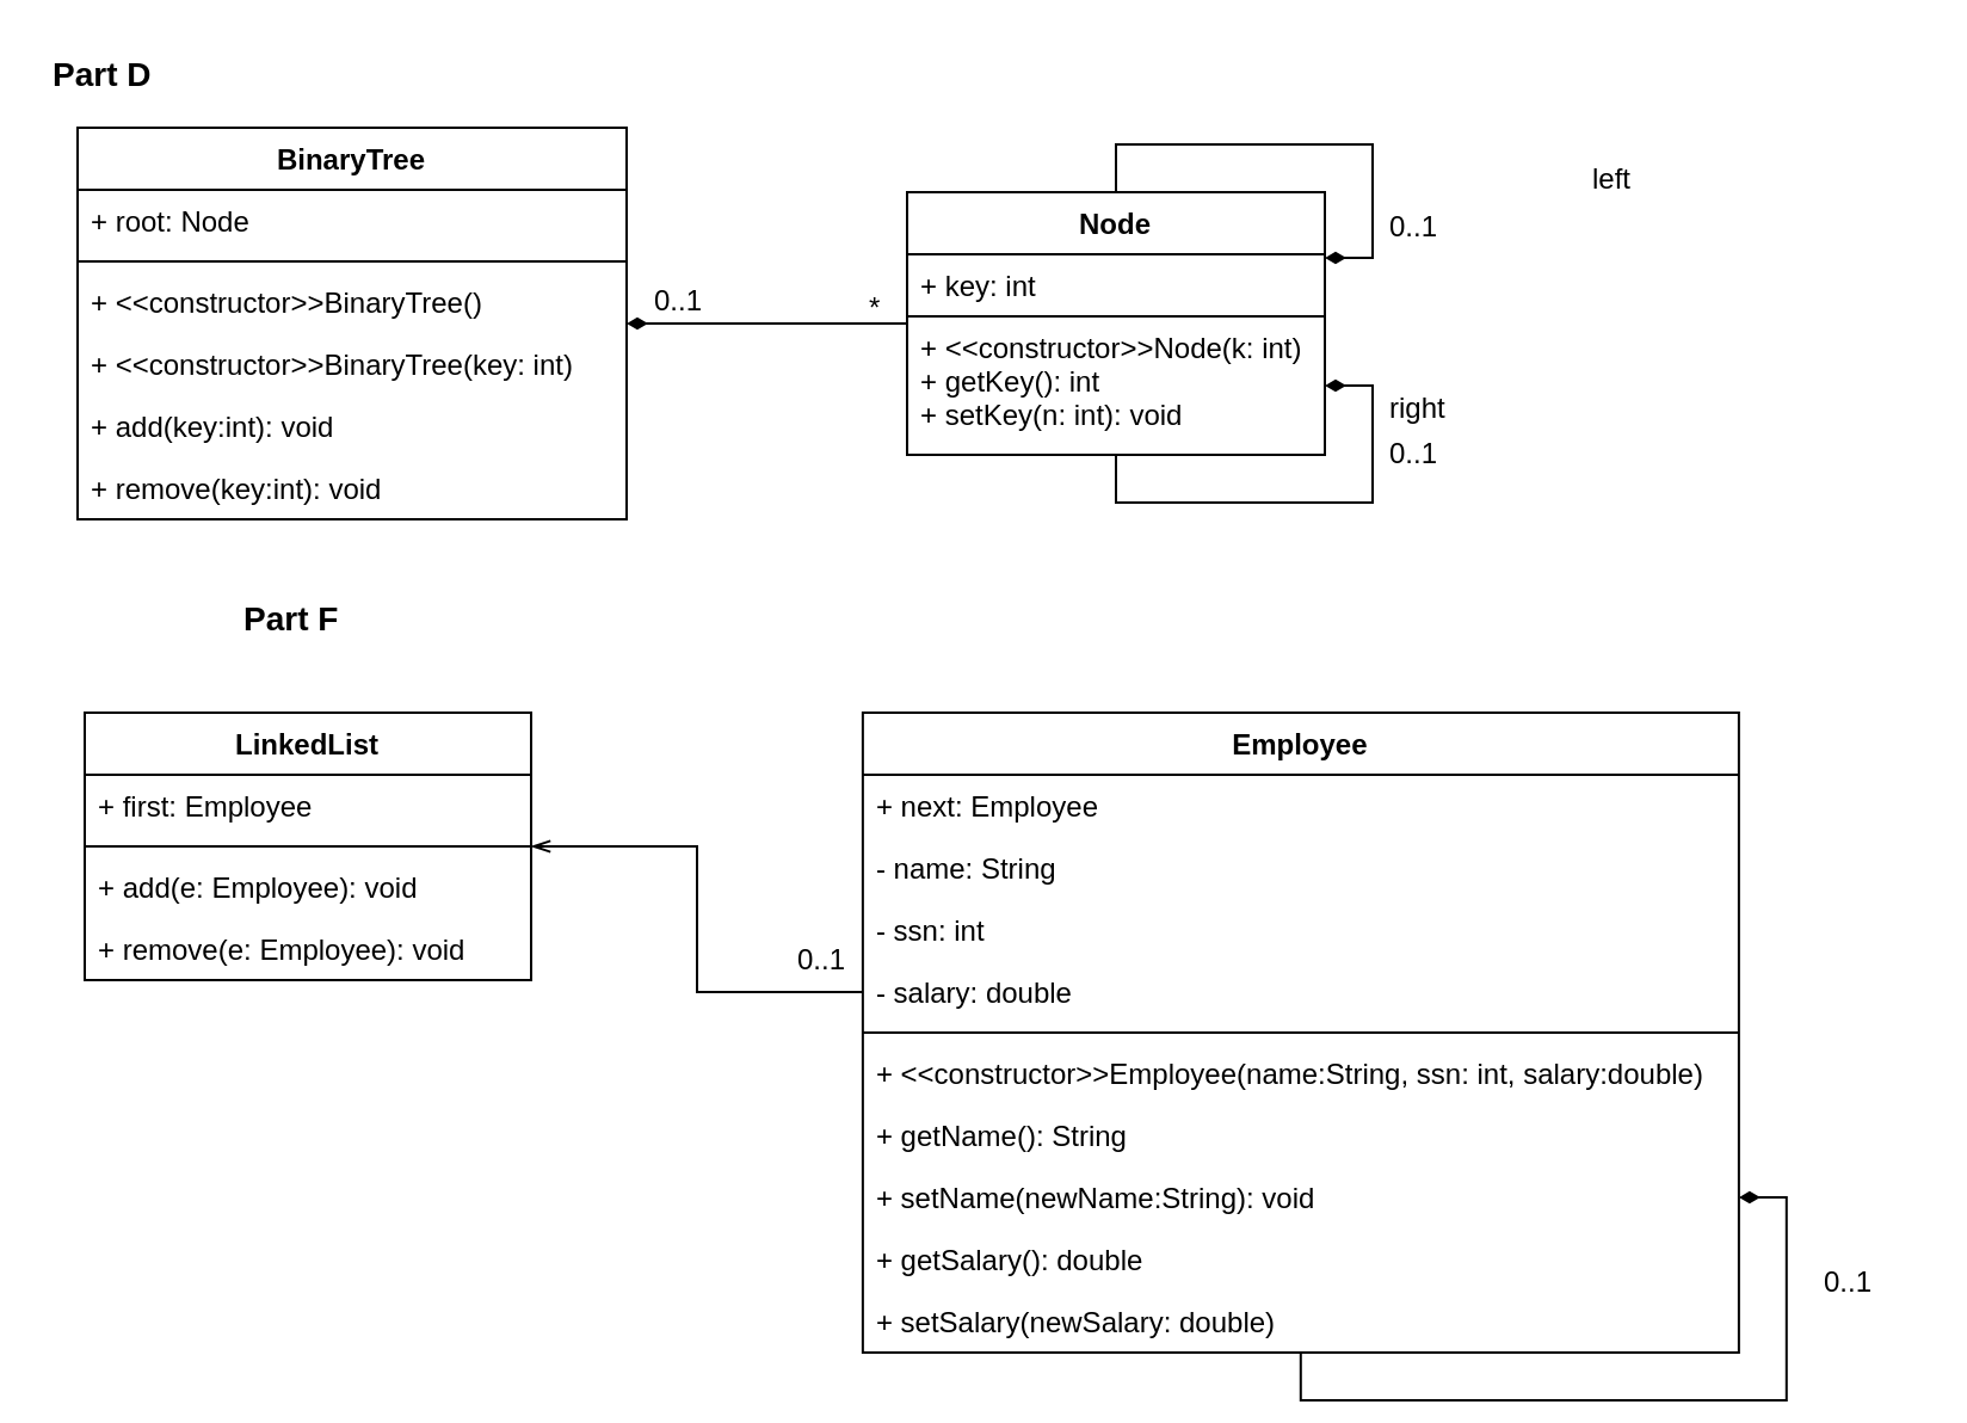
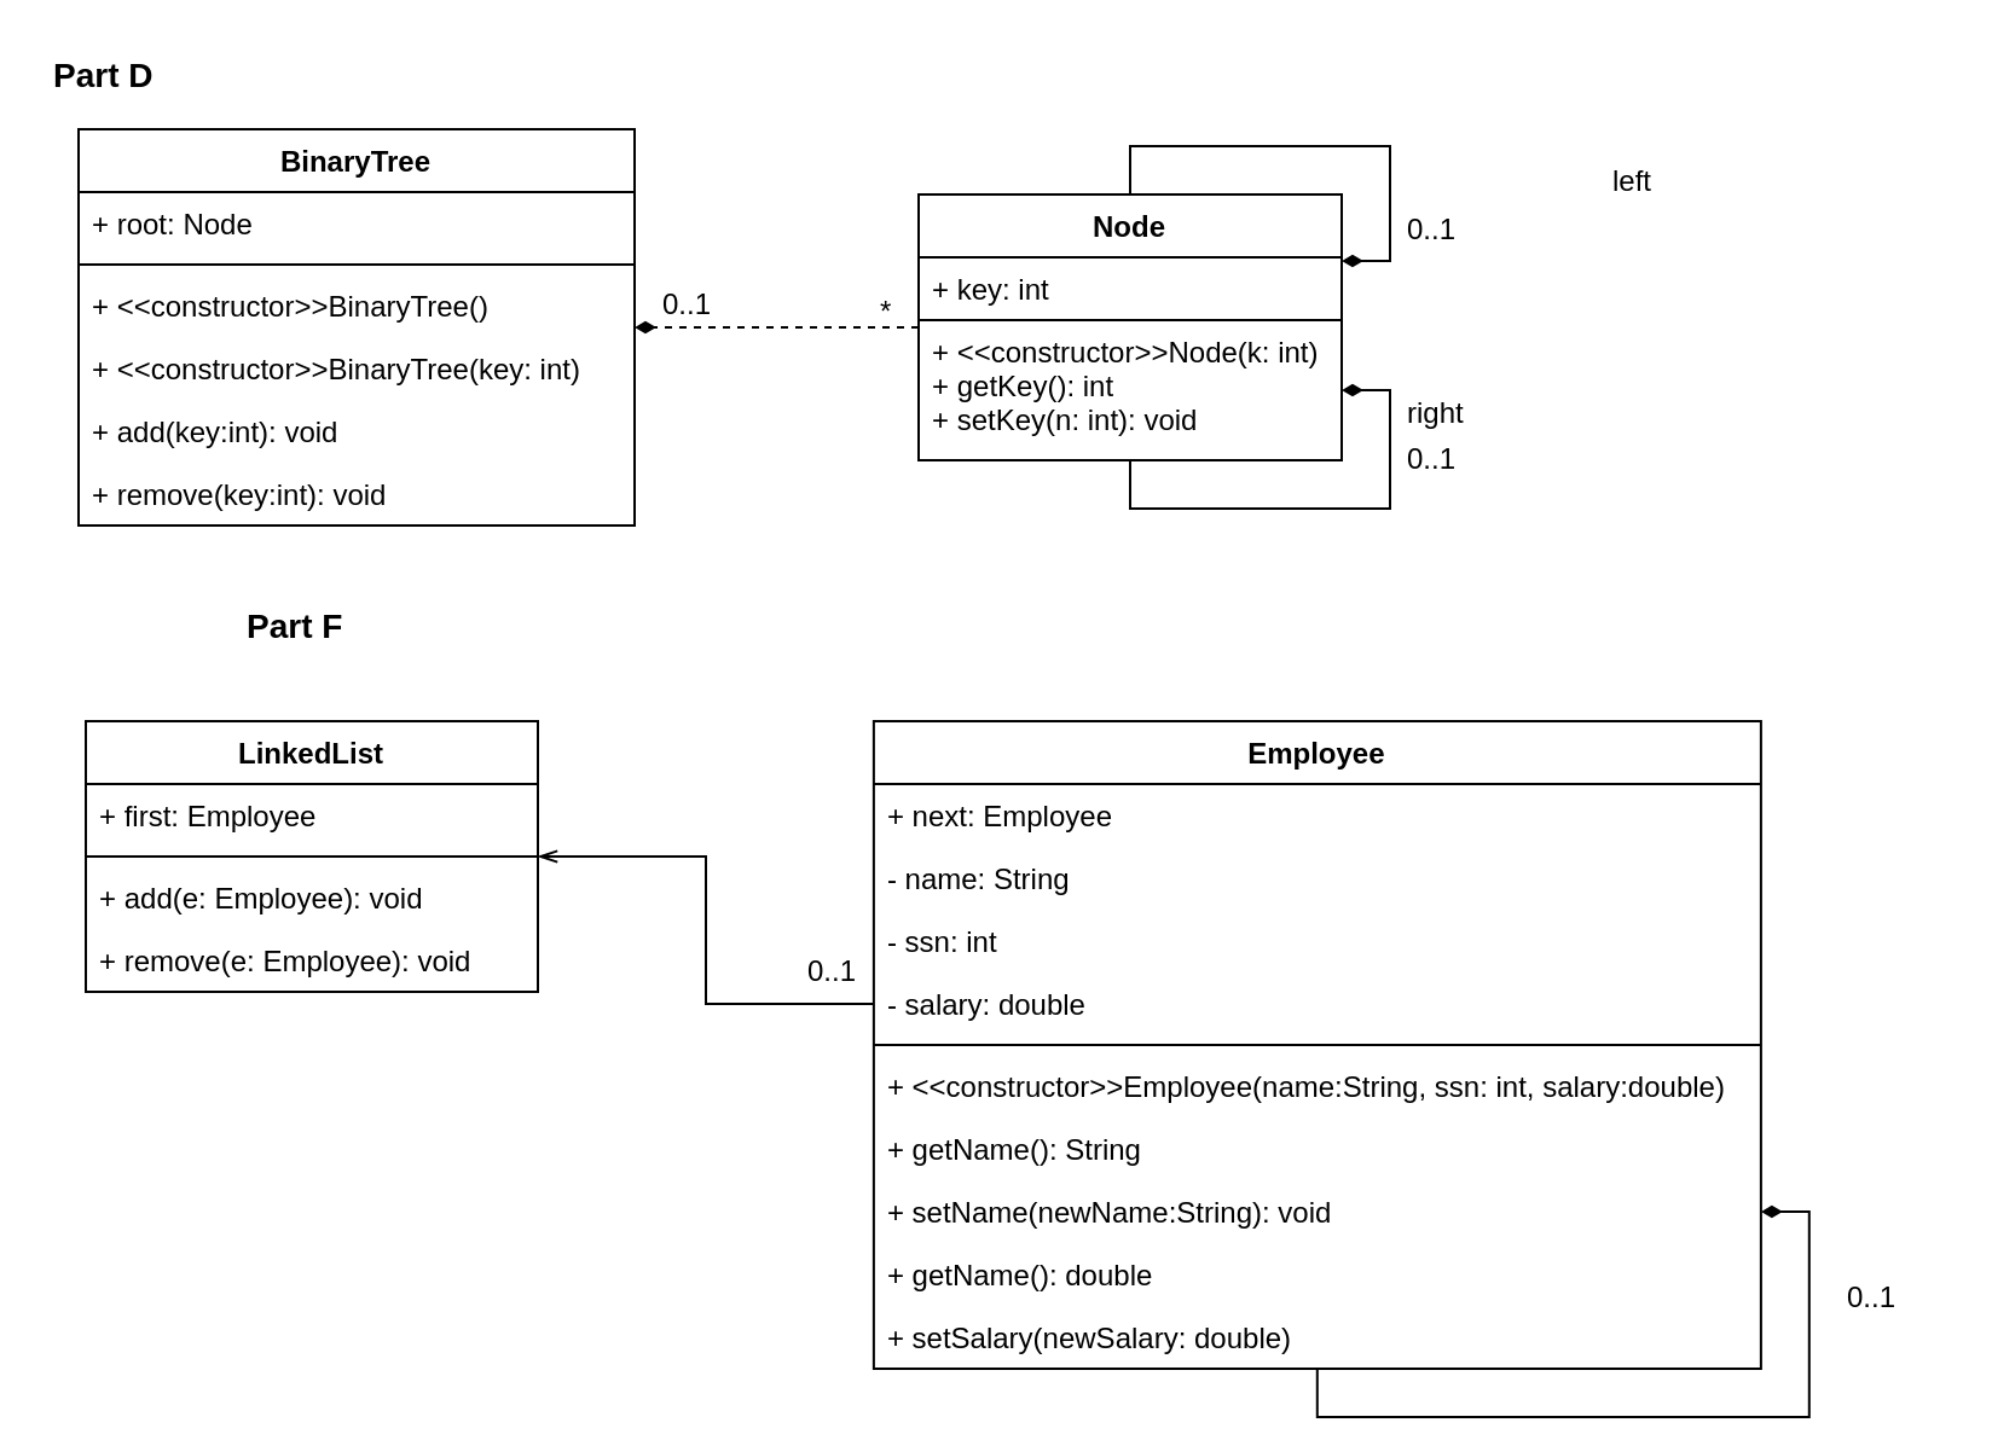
  <mxCell id="0" />
  <mxCell id="1" parent="0" />
  <mxCell id="2" value="&lt;b&gt;&lt;font style=&quot;font-size: 14px&quot;&gt;Part D&lt;/font&gt;&lt;/b&gt;" style="text;html=1;resizable=0;points=[];autosize=1;align=left;verticalAlign=top;spacingTop=-4;" vertex="1" parent="1"><mxGeometry x="20" y="20" width="60" height="20" as="geometry" /></mxCell>
  <mxCell id="3" value="BinaryTree" style="swimlane;fontStyle=1;align=center;verticalAlign=top;childLayout=stackLayout;horizontal=1;startSize=26;horizontalStack=0;resizeParent=1;resizeParentMax=0;resizeLast=0;collapsible=1;marginBottom=0;" vertex="1" parent="1"><mxGeometry x="32" y="53" width="230" height="164" as="geometry" /></mxCell>
  <mxCell id="4" value="+ root: Node" style="text;strokeColor=none;fillColor=none;align=left;verticalAlign=top;spacingLeft=4;spacingRight=4;overflow=hidden;rotatable=0;points=[[0,0.5],[1,0.5]];portConstraint=eastwest;" vertex="1" parent="3"><mxGeometry y="26" width="230" height="26" as="geometry" /></mxCell>
  <mxCell id="5" value="" style="line;strokeWidth=1;fillColor=none;align=left;verticalAlign=middle;spacingTop=-1;spacingLeft=3;spacingRight=3;rotatable=0;labelPosition=right;points=[];portConstraint=eastwest;" vertex="1" parent="3"><mxGeometry y="52" width="230" height="8" as="geometry" /></mxCell>
  <mxCell id="6" value="+ &lt;&lt;constructor&gt;&gt;BinaryTree()" style="text;strokeColor=none;fillColor=none;align=left;verticalAlign=top;spacingLeft=4;spacingRight=4;overflow=hidden;rotatable=0;points=[[0,0.5],[1,0.5]];portConstraint=eastwest;" vertex="1" parent="3"><mxGeometry y="60" width="230" height="26" as="geometry" /></mxCell>
  <mxCell id="7" value="+ &lt;&lt;constructor&gt;&gt;BinaryTree(key: int)" style="text;strokeColor=none;fillColor=none;align=left;verticalAlign=top;spacingLeft=4;spacingRight=4;overflow=hidden;rotatable=0;points=[[0,0.5],[1,0.5]];portConstraint=eastwest;" vertex="1" parent="3"><mxGeometry y="86" width="230" height="26" as="geometry" /></mxCell>
  <mxCell id="8" value="+ add(key:int): void" style="text;strokeColor=none;fillColor=none;align=left;verticalAlign=top;spacingLeft=4;spacingRight=4;overflow=hidden;rotatable=0;points=[[0,0.5],[1,0.5]];portConstraint=eastwest;" vertex="1" parent="3"><mxGeometry y="112" width="230" height="26" as="geometry" /></mxCell>
  <mxCell id="9" value="+ remove(key:int): void" style="text;strokeColor=none;fillColor=none;align=left;verticalAlign=top;spacingLeft=4;spacingRight=4;overflow=hidden;rotatable=0;points=[[0,0.5],[1,0.5]];portConstraint=eastwest;" vertex="1" parent="3"><mxGeometry y="138" width="230" height="26" as="geometry" /></mxCell>
- <mxCell id="10" style="edgeStyle=orthogonalEdgeStyle;rounded=0;orthogonalLoop=1;jettySize=auto;html=1;exitX=0;exitY=0.5;exitDx=0;exitDy=0;entryX=1;entryY=0.5;entryDx=0;entryDy=0;endArrow=diamondThin;endFill=1;startArrow=none;startFill=0;" edge="1" parent="1" source="11" target="3"><mxGeometry relative="1" as="geometry" /></mxCell>
+ <mxCell id="10" style="edgeStyle=orthogonalEdgeStyle;rounded=0;orthogonalLoop=1;jettySize=auto;html=1;exitX=0;exitY=0.5;exitDx=0;exitDy=0;entryX=1;entryY=0.5;entryDx=0;entryDy=0;endArrow=diamondThin;endFill=1;startArrow=none;startFill=0;dashed=1;" edge="1" parent="1" source="11" target="3"><mxGeometry relative="1" as="geometry" /></mxCell>
  <mxCell id="11" value="Node" style="swimlane;fontStyle=1;childLayout=stackLayout;horizontal=1;startSize=26;fillColor=none;horizontalStack=0;resizeParent=1;resizeParentMax=0;resizeLast=0;collapsible=1;marginBottom=0;" vertex="1" parent="1"><mxGeometry x="379.5" y="80" width="175" height="110" as="geometry" /></mxCell>
  <mxCell id="12" value="+ key: int" style="text;strokeColor=none;fillColor=none;align=left;verticalAlign=top;spacingLeft=4;spacingRight=4;overflow=hidden;rotatable=0;points=[[0,0.5],[1,0.5]];portConstraint=eastwest;" vertex="1" parent="11"><mxGeometry y="26" width="175" height="26" as="geometry" /></mxCell>
  <mxCell id="13" value="+ &lt;&lt;constructor&gt;&gt;Node(k: int)&#10;+ getKey(): int&#10;+ setKey(n: int): void" style="text;strokeColor=#000000;fillColor=none;align=left;verticalAlign=top;spacingLeft=4;spacingRight=4;overflow=hidden;rotatable=0;points=[[0,0.5],[1,0.5]];portConstraint=eastwest;" vertex="1" parent="11"><mxGeometry y="52" width="175" height="58" as="geometry" /></mxCell>
  <mxCell id="14" style="edgeStyle=orthogonalEdgeStyle;rounded=0;orthogonalLoop=1;jettySize=auto;html=1;entryX=1;entryY=0.5;entryDx=0;entryDy=0;startArrow=none;startFill=0;endArrow=diamondThin;endFill=1;" edge="1" parent="11" source="11" target="13"><mxGeometry relative="1" as="geometry" /></mxCell>
  <mxCell id="15" style="edgeStyle=orthogonalEdgeStyle;rounded=0;orthogonalLoop=1;jettySize=auto;html=1;exitX=0.5;exitY=0;exitDx=0;exitDy=0;entryX=1;entryY=0.25;entryDx=0;entryDy=0;endArrow=diamondThin;endFill=1;" edge="1" parent="1" source="11" target="11"><mxGeometry relative="1" as="geometry" /></mxCell>
  <mxCell id="16" value="left" style="text;html=1;resizable=0;points=[];autosize=1;align=left;verticalAlign=top;spacingTop=-4;" vertex="1" parent="1"><mxGeometry x="664.5" y="65" width="30" height="20" as="geometry" /></mxCell>
  <mxCell id="17" value="right" style="text;html=1;resizable=0;points=[];autosize=1;align=left;verticalAlign=top;spacingTop=-4;" vertex="1" parent="1"><mxGeometry x="579.5" y="161" width="40" height="20" as="geometry" /></mxCell>
  <mxCell id="18" value="*" style="text;html=1;resizable=0;points=[];autosize=1;align=left;verticalAlign=top;spacingTop=-4;" vertex="1" parent="1"><mxGeometry x="362" y="119" width="20" height="20" as="geometry" /></mxCell>
  <mxCell id="19" value="0..1" style="text;html=1;resizable=0;points=[];autosize=1;align=left;verticalAlign=top;spacingTop=-4;" vertex="1" parent="1"><mxGeometry x="272" y="116" width="40" height="20" as="geometry" /></mxCell>
  <mxCell id="20" value="0..1" style="text;html=1;resizable=0;points=[];autosize=1;align=left;verticalAlign=top;spacingTop=-4;" vertex="1" parent="1"><mxGeometry x="579.5" y="85" width="40" height="20" as="geometry" /></mxCell>
  <mxCell id="21" value="0..1" style="text;html=1;resizable=0;points=[];autosize=1;align=left;verticalAlign=top;spacingTop=-4;" vertex="1" parent="1"><mxGeometry x="579.5" y="180" width="40" height="20" as="geometry" /></mxCell>
  <mxCell id="22" value="&lt;b&gt;&lt;font style=&quot;font-size: 14px&quot;&gt;Part F&lt;/font&gt;&lt;/b&gt;" style="text;html=1;resizable=0;points=[];autosize=1;align=left;verticalAlign=top;spacingTop=-4;" vertex="1" parent="1"><mxGeometry x="100" y="248" width="60" height="20" as="geometry" /></mxCell>
  <mxCell id="23" style="edgeStyle=orthogonalEdgeStyle;rounded=0;orthogonalLoop=1;jettySize=auto;html=1;entryX=0;entryY=0.5;entryDx=0;entryDy=0;startArrow=openThin;startFill=0;endArrow=none;endFill=0;" edge="1" parent="1" source="24" target="33"><mxGeometry relative="1" as="geometry" /></mxCell>
  <mxCell id="24" value="LinkedList" style="swimlane;fontStyle=1;align=center;verticalAlign=top;childLayout=stackLayout;horizontal=1;startSize=26;horizontalStack=0;resizeParent=1;resizeParentMax=0;resizeLast=0;collapsible=1;marginBottom=0;strokeColor=#000000;" vertex="1" parent="1"><mxGeometry x="35" y="298" width="187" height="112" as="geometry" /></mxCell>
  <mxCell id="25" value="+ first: Employee" style="text;strokeColor=none;fillColor=none;align=left;verticalAlign=top;spacingLeft=4;spacingRight=4;overflow=hidden;rotatable=0;points=[[0,0.5],[1,0.5]];portConstraint=eastwest;" vertex="1" parent="24"><mxGeometry y="26" width="187" height="26" as="geometry" /></mxCell>
  <mxCell id="26" value="" style="line;strokeWidth=1;fillColor=none;align=left;verticalAlign=middle;spacingTop=-1;spacingLeft=3;spacingRight=3;rotatable=0;labelPosition=right;points=[];portConstraint=eastwest;" vertex="1" parent="24"><mxGeometry y="52" width="187" height="8" as="geometry" /></mxCell>
  <mxCell id="27" value="+ add(e: Employee): void" style="text;strokeColor=none;fillColor=none;align=left;verticalAlign=top;spacingLeft=4;spacingRight=4;overflow=hidden;rotatable=0;points=[[0,0.5],[1,0.5]];portConstraint=eastwest;" vertex="1" parent="24"><mxGeometry y="60" width="187" height="26" as="geometry" /></mxCell>
  <mxCell id="28" value="+ remove(e: Employee): void" style="text;strokeColor=none;fillColor=none;align=left;verticalAlign=top;spacingLeft=4;spacingRight=4;overflow=hidden;rotatable=0;points=[[0,0.5],[1,0.5]];portConstraint=eastwest;" vertex="1" parent="24"><mxGeometry y="86" width="187" height="26" as="geometry" /></mxCell>
  <mxCell id="29" value="Employee" style="swimlane;fontStyle=1;align=center;verticalAlign=top;childLayout=stackLayout;horizontal=1;startSize=26;horizontalStack=0;resizeParent=1;resizeParentMax=0;resizeLast=0;collapsible=1;marginBottom=0;strokeColor=#000000;" vertex="1" parent="1"><mxGeometry x="360.941" y="298" width="367" height="268" as="geometry" /></mxCell>
  <mxCell id="30" value="+ next: Employee" style="text;strokeColor=none;fillColor=none;align=left;verticalAlign=top;spacingLeft=4;spacingRight=4;overflow=hidden;rotatable=0;points=[[0,0.5],[1,0.5]];portConstraint=eastwest;" vertex="1" parent="29"><mxGeometry y="26" width="367" height="26" as="geometry" /></mxCell>
  <mxCell id="31" value="- name: String" style="text;strokeColor=none;fillColor=none;align=left;verticalAlign=top;spacingLeft=4;spacingRight=4;overflow=hidden;rotatable=0;points=[[0,0.5],[1,0.5]];portConstraint=eastwest;" vertex="1" parent="29"><mxGeometry y="52" width="367" height="26" as="geometry" /></mxCell>
  <mxCell id="32" value="- ssn: int" style="text;strokeColor=none;fillColor=none;align=left;verticalAlign=top;spacingLeft=4;spacingRight=4;overflow=hidden;rotatable=0;points=[[0,0.5],[1,0.5]];portConstraint=eastwest;" vertex="1" parent="29"><mxGeometry y="78" width="367" height="26" as="geometry" /></mxCell>
  <mxCell id="33" value="- salary: double" style="text;strokeColor=none;fillColor=none;align=left;verticalAlign=top;spacingLeft=4;spacingRight=4;overflow=hidden;rotatable=0;points=[[0,0.5],[1,0.5]];portConstraint=eastwest;" vertex="1" parent="29"><mxGeometry y="104" width="367" height="26" as="geometry" /></mxCell>
  <mxCell id="34" value="" style="line;strokeWidth=1;fillColor=none;align=left;verticalAlign=middle;spacingTop=-1;spacingLeft=3;spacingRight=3;rotatable=0;labelPosition=right;points=[];portConstraint=eastwest;" vertex="1" parent="29"><mxGeometry y="130" width="367" height="8" as="geometry" /></mxCell>
  <mxCell id="35" value="+ &lt;&lt;constructor&gt;&gt;Employee(name:String, ssn: int, salary:double)" style="text;strokeColor=none;fillColor=none;align=left;verticalAlign=top;spacingLeft=4;spacingRight=4;overflow=hidden;rotatable=0;points=[[0,0.5],[1,0.5]];portConstraint=eastwest;" vertex="1" parent="29"><mxGeometry y="138" width="367" height="26" as="geometry" /></mxCell>
  <mxCell id="36" value="+ getName(): String" style="text;strokeColor=none;fillColor=none;align=left;verticalAlign=top;spacingLeft=4;spacingRight=4;overflow=hidden;rotatable=0;points=[[0,0.5],[1,0.5]];portConstraint=eastwest;" vertex="1" parent="29"><mxGeometry y="164" width="367" height="26" as="geometry" /></mxCell>
  <mxCell id="37" value="+ setName(newName:String): void" style="text;strokeColor=none;fillColor=none;align=left;verticalAlign=top;spacingLeft=4;spacingRight=4;overflow=hidden;rotatable=0;points=[[0,0.5],[1,0.5]];portConstraint=eastwest;" vertex="1" parent="29"><mxGeometry y="190" width="367" height="26" as="geometry" /></mxCell>
- <mxCell id="38" value="+ getSalary(): double" style="text;strokeColor=none;fillColor=none;align=left;verticalAlign=top;spacingLeft=4;spacingRight=4;overflow=hidden;rotatable=0;points=[[0,0.5],[1,0.5]];portConstraint=eastwest;" vertex="1" parent="29"><mxGeometry y="216" width="367" height="26" as="geometry" /></mxCell>
+ <mxCell id="38" value="+ getName(): double" style="text;strokeColor=none;fillColor=none;align=left;verticalAlign=top;spacingLeft=4;spacingRight=4;overflow=hidden;rotatable=0;points=[[0,0.5],[1,0.5]];portConstraint=eastwest;" vertex="1" parent="29"><mxGeometry y="216" width="367" height="26" as="geometry" /></mxCell>
  <mxCell id="39" value="+ setSalary(newSalary: double)" style="text;strokeColor=none;fillColor=none;align=left;verticalAlign=top;spacingLeft=4;spacingRight=4;overflow=hidden;rotatable=0;points=[[0,0.5],[1,0.5]];portConstraint=eastwest;" vertex="1" parent="29"><mxGeometry y="242" width="367" height="26" as="geometry" /></mxCell>
  <mxCell id="40" style="edgeStyle=orthogonalEdgeStyle;rounded=0;orthogonalLoop=1;jettySize=auto;html=1;entryX=1;entryY=0.5;entryDx=0;entryDy=0;startArrow=none;startFill=0;endArrow=diamondThin;endFill=1;" edge="1" parent="29" source="29" target="37"><mxGeometry relative="1" as="geometry" /></mxCell>
  <mxCell id="41" value="0..1" style="text;html=1;resizable=0;points=[];autosize=1;align=left;verticalAlign=top;spacingTop=-4;" vertex="1" parent="1"><mxGeometry x="762" y="527" width="40" height="20" as="geometry" /></mxCell>
  <mxCell id="42" value="0..1" style="text;html=1;resizable=0;points=[];autosize=1;align=left;verticalAlign=top;spacingTop=-4;" vertex="1" parent="1"><mxGeometry x="332" y="392" width="40" height="20" as="geometry" /></mxCell>
